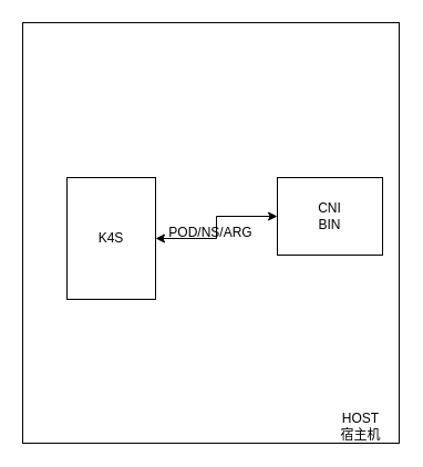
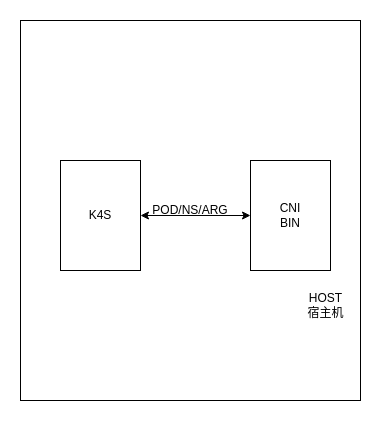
  <mxCell id="0" />
  <mxCell id="1" parent="0" />
  <mxCell id="2" value="POD/NS/ARG" style="rounded=0;whiteSpace=wrap;html=1;fillColor=none;" vertex="1" parent="1"><mxGeometry x="20" y="20" width="340" height="380" as="geometry" /></mxCell>
  <mxCell id="3" style="edgeStyle=orthogonalEdgeStyle;rounded=0;orthogonalLoop=1;jettySize=auto;html=1;exitX=1;exitY=0.5;exitDx=0;exitDy=0;startArrow=classic;startFill=1;" edge="1" parent="1" source="4" target="6"><mxGeometry relative="1" as="geometry" /></mxCell>
  <mxCell id="4" value="K4S" style="rounded=0;whiteSpace=wrap;html=1;" vertex="1" parent="1"><mxGeometry x="60" y="160" width="80" height="110" as="geometry" /></mxCell>
- <mxCell id="5" value="HOST&lt;br&gt;宿主机" style="text;html=1;align=center;verticalAlign=middle;resizable=0;points=[];autosize=1;strokeColor=none;" vertex="1" parent="1"><mxGeometry x="300" y="370" width="50" height="30" as="geometry" /></mxCell>
- <mxCell id="6" value="CNI&lt;br&gt;BIN" style="rounded=0;whiteSpace=wrap;html=1;" vertex="1" parent="1"><mxGeometry x="250" y="160" width="95" height="70" as="geometry" /></mxCell>
+ <mxCell id="5" value="HOST&lt;br&gt;宿主机" style="text;html=1;align=center;verticalAlign=middle;resizable=0;points=[];autosize=1;strokeColor=none;" vertex="1" parent="1"><mxGeometry x="300" y="290" width="50" height="30" as="geometry" /></mxCell>
+ <mxCell id="6" value="CNI&lt;br&gt;BIN" style="rounded=0;whiteSpace=wrap;html=1;" vertex="1" parent="1"><mxGeometry x="250" y="160" width="80" height="110" as="geometry" /></mxCell>
